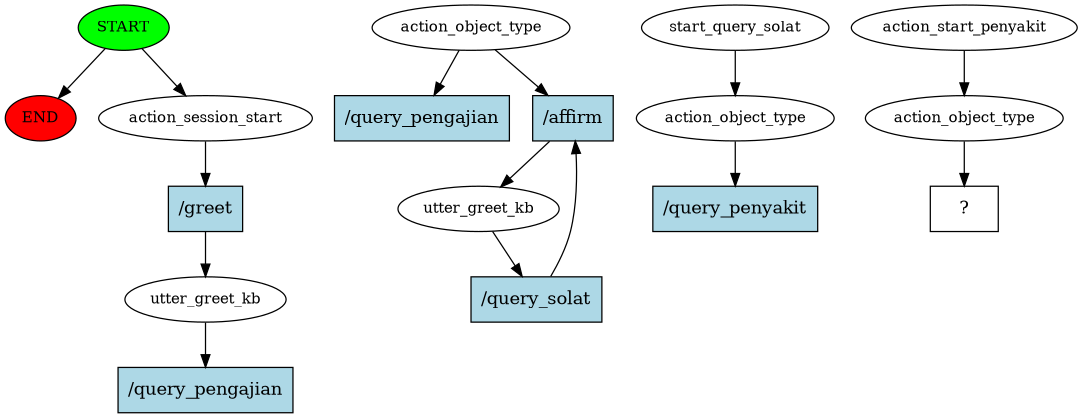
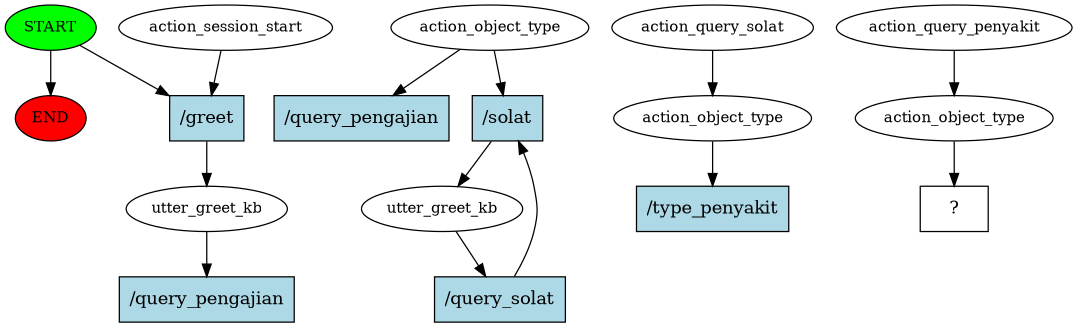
  digraph {
    node [fontsize=12]
    n1 [fillcolor=green label=START style=filled]
    n2 [fillcolor=red label=END style=filled]
    n3 [label=action_session_start]
    n4 [fillcolor=lightblue label="/greet" shape=rect style=filled fontsize=""]
    n5 [label=utter_greet_kb]
    n6 [fillcolor=lightblue label="/query_pengajian" shape=rect style=filled fontsize=""]
    n7 [label=action_object_type]
    n8 [fillcolor=lightblue label="/query_pengajian" shape=rect style=filled fontsize=""]
-   n9 [fillcolor=lightblue label="/affirm" shape=rect style=filled fontsize=""]
+   n9 [fillcolor=lightblue label="/solat" shape=rect style=filled fontsize=""]
    n10 [label=utter_greet_kb]
    n11 [fillcolor=lightblue label="/query_solat" shape=rect style=filled fontsize=""]
-   n12 [label=start_query_solat]
+   n12 [label=action_query_solat]
    n13 [label=action_object_type]
-   n14 [fillcolor=lightblue label="/query_penyakit" shape=rect style=filled fontsize=""]
-   n15 [label=action_start_penyakit]
+   n14 [fillcolor=lightblue label="/type_penyakit" shape=rect style=filled fontsize=""]
+   n15 [label=action_query_penyakit]
    n16 [label=action_object_type]
    n17 [label="  ?  " shape=rect fontsize=""]
    n1 -> n2
-   n1 -> n3
+   n1 -> n4
    n3 -> n4
    n4 -> n5
    n5 -> n6
    n7 -> n8
    n7 -> n9
    n9 -> n10
    n10 -> n11
    n11 -> n9
    n12 -> n13
    n13 -> n14
    n15 -> n16
    n16 -> n17
  }
